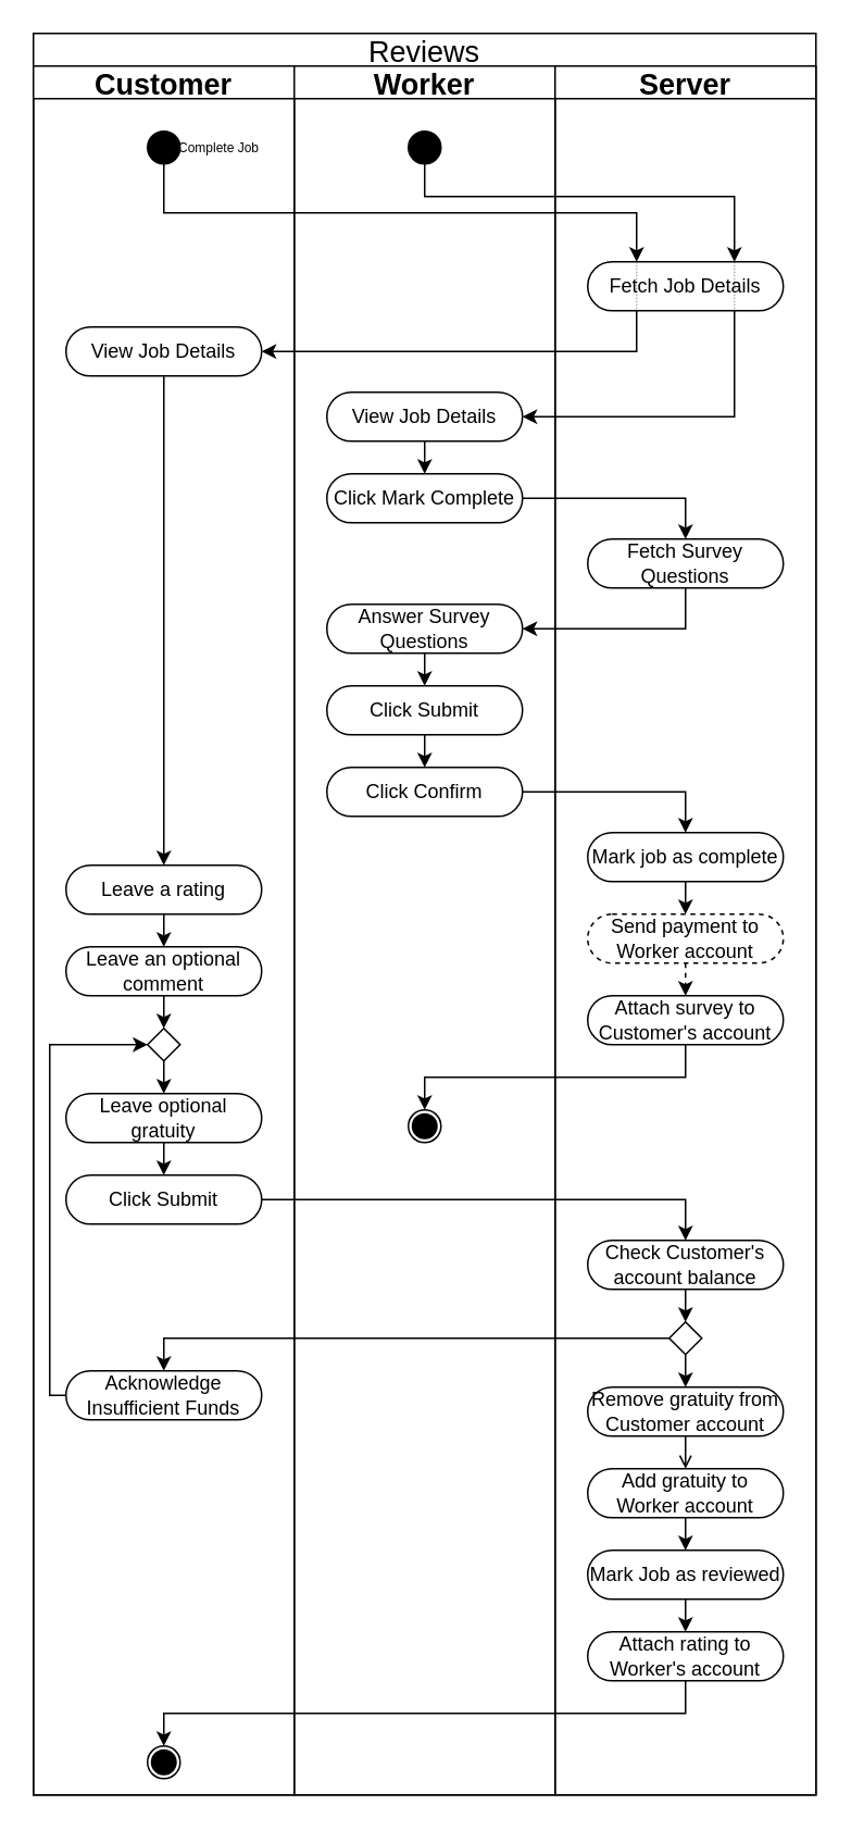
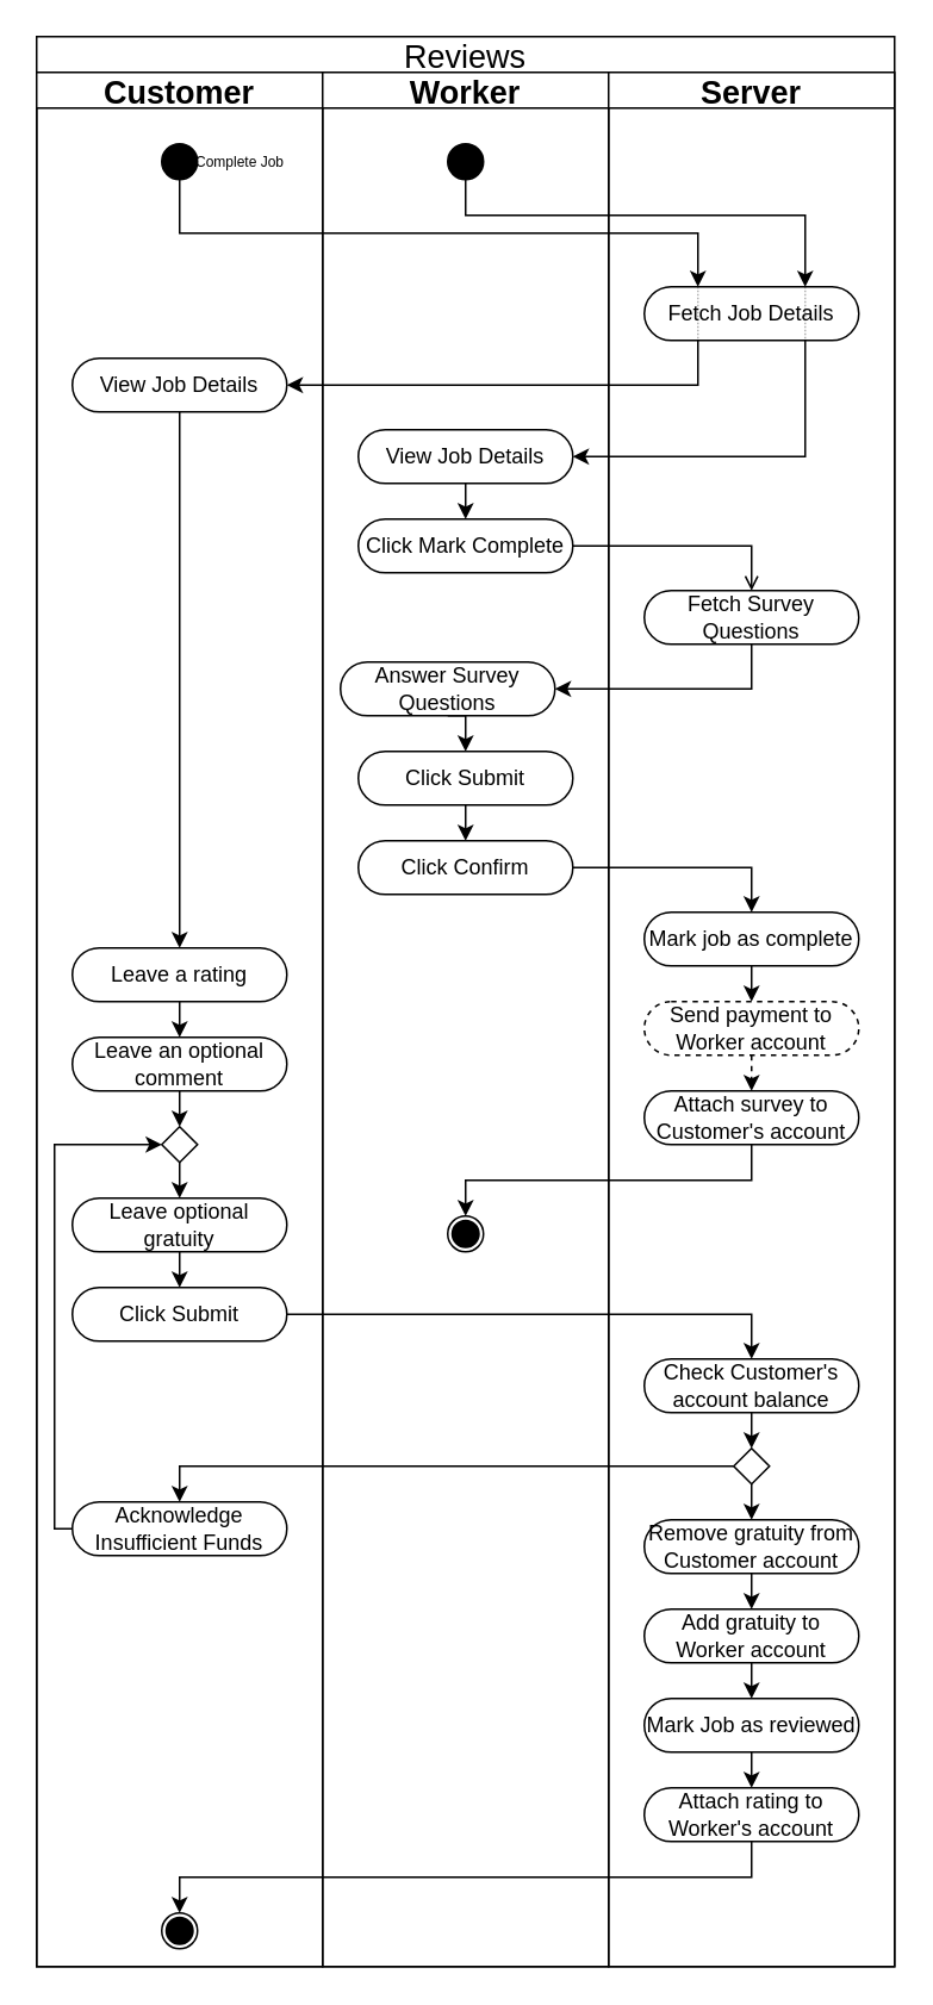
  <mxCell id="0" />
  <mxCell id="1" parent="0" />
  <mxCell id="2" value="Reviews" style="swimlane;childLayout=stackLayout;resizeParent=1;resizeParentMax=0;startSize=20;fontSize=18;fontStyle=0" parent="1" vertex="1"><mxGeometry x="20" y="20" width="480" height="1080" as="geometry" /></mxCell>
  <mxCell id="3" value="Customer" style="swimlane;startSize=20;fontSize=18;" parent="2" vertex="1"><mxGeometry y="20" width="160" height="1060" as="geometry" /></mxCell>
  <mxCell id="4" value="" style="ellipse;whiteSpace=wrap;html=1;aspect=fixed;fillColor=#000000;" parent="3" vertex="1"><mxGeometry x="70" y="40" width="20" height="20" as="geometry" /></mxCell>
  <mxCell id="5" value="Complete Job" style="text;html=1;strokeColor=none;fillColor=none;align=center;verticalAlign=middle;whiteSpace=wrap;rounded=0;fontSize=8;" vertex="1" parent="3"><mxGeometry x="84" y="35" width="60" height="30" as="geometry" /></mxCell>
  <mxCell id="6" value="View Job Details" style="rounded=1;whiteSpace=wrap;html=1;fillColor=#FFFFFF;arcSize=50;" vertex="1" parent="3"><mxGeometry x="20" y="160" width="120" height="30" as="geometry" /></mxCell>
  <mxCell id="7" value="" style="rhombus;whiteSpace=wrap;html=1;fontSize=18;fillColor=#FFFFFF;" vertex="1" parent="3"><mxGeometry x="70" y="590" width="20" height="20" as="geometry" /></mxCell>
  <mxCell id="8" value="" style="ellipse;whiteSpace=wrap;html=1;aspect=fixed;fontSize=18;fillColor=#FFFFFF;" parent="3" vertex="1"><mxGeometry x="70" y="1030" width="20" height="20" as="geometry" /></mxCell>
  <mxCell id="9" value="" style="ellipse;whiteSpace=wrap;html=1;aspect=fixed;fontSize=18;fillColor=#000000;strokeWidth=6;" parent="3" vertex="1"><mxGeometry x="75" y="1035" width="10" height="10" as="geometry" /></mxCell>
  <mxCell id="10" value="Worker" style="swimlane;startSize=20;fontSize=18;" parent="2" vertex="1"><mxGeometry x="160" y="20" width="160" height="1060" as="geometry" /></mxCell>
  <mxCell id="11" value="" style="ellipse;whiteSpace=wrap;html=1;aspect=fixed;fillColor=#000000;" parent="10" vertex="1"><mxGeometry x="70" y="40" width="20" height="20" as="geometry" /></mxCell>
  <mxCell id="12" value="View Job Details" style="rounded=1;whiteSpace=wrap;html=1;fillColor=#FFFFFF;arcSize=50;" vertex="1" parent="10"><mxGeometry x="20" y="200" width="120" height="30" as="geometry" /></mxCell>
  <mxCell id="13" value="" style="group" vertex="1" connectable="0" parent="10"><mxGeometry x="70" y="640" width="20" height="20" as="geometry" /></mxCell>
  <mxCell id="14" value="" style="ellipse;whiteSpace=wrap;html=1;aspect=fixed;fontSize=18;fillColor=#FFFFFF;" parent="13" vertex="1"><mxGeometry width="20" height="20" as="geometry" /></mxCell>
  <mxCell id="15" value="" style="ellipse;whiteSpace=wrap;html=1;aspect=fixed;fontSize=18;fillColor=#000000;strokeWidth=6;" parent="13" vertex="1"><mxGeometry x="5" y="5" width="10" height="10" as="geometry" /></mxCell>
  <mxCell id="16" value="Server" style="swimlane;startSize=20;fontSize=18;" parent="2" vertex="1"><mxGeometry x="320" y="20" width="160" height="1060" as="geometry" /></mxCell>
  <mxCell id="17" value="Fetch Job Details" style="rounded=1;whiteSpace=wrap;html=1;fillColor=#FFFFFF;arcSize=50;" vertex="1" parent="16"><mxGeometry x="20" y="120" width="120" height="30" as="geometry" /></mxCell>
  <mxCell id="18" value="Fetch Survey Questions" style="rounded=1;whiteSpace=wrap;html=1;fillColor=#FFFFFF;arcSize=50;" vertex="1" parent="16"><mxGeometry x="20" y="290" width="120" height="30" as="geometry" /></mxCell>
  <mxCell id="19" style="edgeStyle=orthogonalEdgeStyle;rounded=0;orthogonalLoop=1;jettySize=auto;html=1;exitX=0.5;exitY=1;exitDx=0;exitDy=0;entryX=0.5;entryY=0;entryDx=0;entryDy=0;" edge="1" parent="16" source="20" target="22"><mxGeometry relative="1" as="geometry" /></mxCell>
  <mxCell id="20" value="Check Customer's account balance" style="rounded=1;whiteSpace=wrap;html=1;fillColor=#FFFFFF;arcSize=50;" vertex="1" parent="16"><mxGeometry x="20" y="720" width="120" height="30" as="geometry" /></mxCell>
  <mxCell id="21" style="edgeStyle=orthogonalEdgeStyle;rounded=0;orthogonalLoop=1;jettySize=auto;html=1;exitX=0.5;exitY=1;exitDx=0;exitDy=0;entryX=0.5;entryY=0;entryDx=0;entryDy=0;" edge="1" parent="16" source="22" target="23"><mxGeometry relative="1" as="geometry" /></mxCell>
  <mxCell id="22" value="" style="rhombus;whiteSpace=wrap;html=1;fontSize=18;fillColor=#FFFFFF;" vertex="1" parent="16"><mxGeometry x="70" y="770" width="20" height="20" as="geometry" /></mxCell>
  <mxCell id="23" value="Remove gratuity from Customer account" style="rounded=1;whiteSpace=wrap;html=1;fillColor=#FFFFFF;arcSize=50;" vertex="1" parent="16"><mxGeometry x="20" y="810" width="120" height="30" as="geometry" /></mxCell>
  <mxCell id="24" style="edgeStyle=orthogonalEdgeStyle;rounded=0;orthogonalLoop=1;jettySize=auto;html=1;exitX=0.25;exitY=0;exitDx=0;exitDy=0;entryX=0.25;entryY=1;entryDx=0;entryDy=0;dashed=1;dashPattern=1 1;endArrow=none;endFill=0;jumpStyle=none;opacity=30;" edge="1" parent="16" source="17" target="17"><mxGeometry relative="1" as="geometry" /></mxCell>
  <mxCell id="25" style="edgeStyle=orthogonalEdgeStyle;rounded=0;orthogonalLoop=1;jettySize=auto;html=1;exitX=0.5;exitY=1;exitDx=0;exitDy=0;entryX=0.25;entryY=0;entryDx=0;entryDy=0;" edge="1" parent="2" source="4" target="17"><mxGeometry relative="1" as="geometry"><Array as="points"><mxPoint x="80" y="110" /><mxPoint x="370" y="110" /></Array></mxGeometry></mxCell>
  <mxCell id="26" style="edgeStyle=orthogonalEdgeStyle;rounded=0;orthogonalLoop=1;jettySize=auto;html=1;exitX=0.5;exitY=1;exitDx=0;exitDy=0;entryX=0.75;entryY=0;entryDx=0;entryDy=0;" edge="1" parent="2" source="11" target="17"><mxGeometry relative="1" as="geometry"><Array as="points"><mxPoint x="240" y="100" /><mxPoint x="430" y="100" /></Array></mxGeometry></mxCell>
  <mxCell id="27" style="edgeStyle=orthogonalEdgeStyle;rounded=0;orthogonalLoop=1;jettySize=auto;html=1;exitX=0.25;exitY=1;exitDx=0;exitDy=0;entryX=1;entryY=0.5;entryDx=0;entryDy=0;" edge="1" parent="2" source="17" target="6"><mxGeometry relative="1" as="geometry" /></mxCell>
  <mxCell id="28" style="edgeStyle=orthogonalEdgeStyle;rounded=0;orthogonalLoop=1;jettySize=auto;html=1;exitX=0.75;exitY=1;exitDx=0;exitDy=0;entryX=1;entryY=0.5;entryDx=0;entryDy=0;" edge="1" parent="2" source="17" target="12"><mxGeometry relative="1" as="geometry" /></mxCell>
- <mxCell id="29" style="edgeStyle=orthogonalEdgeStyle;rounded=0;orthogonalLoop=1;jettySize=auto;html=1;exitX=1;exitY=0.5;exitDx=0;exitDy=0;entryX=0.5;entryY=0;entryDx=0;entryDy=0;" edge="1" parent="1" source="30" target="18"><mxGeometry relative="1" as="geometry" /></mxCell>
+ <mxCell id="29" style="edgeStyle=orthogonalEdgeStyle;rounded=0;orthogonalLoop=1;jettySize=auto;html=1;exitX=1;exitY=0.5;exitDx=0;exitDy=0;entryX=0.5;entryY=0;entryDx=0;entryDy=0;endArrow=open;" edge="1" parent="1" source="30" target="18"><mxGeometry relative="1" as="geometry" /></mxCell>
  <mxCell id="30" value="Click Mark Complete" style="rounded=1;whiteSpace=wrap;html=1;fillColor=#FFFFFF;arcSize=50;" vertex="1" parent="1"><mxGeometry x="200" y="290" width="120" height="30" as="geometry" /></mxCell>
  <mxCell id="31" style="edgeStyle=orthogonalEdgeStyle;rounded=0;orthogonalLoop=1;jettySize=auto;html=1;exitX=0.5;exitY=1;exitDx=0;exitDy=0;entryX=0.5;entryY=0;entryDx=0;entryDy=0;" edge="1" parent="1" source="32" target="36"><mxGeometry relative="1" as="geometry" /></mxCell>
- <mxCell id="32" value="Answer Survey Questions" style="rounded=1;whiteSpace=wrap;html=1;fillColor=#FFFFFF;arcSize=50;" vertex="1" parent="1"><mxGeometry x="200" y="370" width="120" height="30" as="geometry" /></mxCell>
+ <mxCell id="32" value="Answer Survey Questions" style="rounded=1;whiteSpace=wrap;html=1;fillColor=#FFFFFF;arcSize=50;" vertex="1" parent="1"><mxGeometry x="190" y="370" width="120" height="30" as="geometry" /></mxCell>
  <mxCell id="33" style="edgeStyle=orthogonalEdgeStyle;rounded=0;orthogonalLoop=1;jettySize=auto;html=1;exitX=0.5;exitY=1;exitDx=0;exitDy=0;entryX=0.5;entryY=0;entryDx=0;entryDy=0;" edge="1" parent="1" source="12" target="30"><mxGeometry relative="1" as="geometry" /></mxCell>
  <mxCell id="34" style="edgeStyle=orthogonalEdgeStyle;rounded=0;orthogonalLoop=1;jettySize=auto;html=1;exitX=0.5;exitY=1;exitDx=0;exitDy=0;entryX=1;entryY=0.5;entryDx=0;entryDy=0;" edge="1" parent="1" source="18" target="32"><mxGeometry relative="1" as="geometry" /></mxCell>
  <mxCell id="35" style="edgeStyle=orthogonalEdgeStyle;rounded=0;orthogonalLoop=1;jettySize=auto;html=1;exitX=0.5;exitY=1;exitDx=0;exitDy=0;entryX=0.5;entryY=0;entryDx=0;entryDy=0;" edge="1" parent="1" source="36" target="38"><mxGeometry relative="1" as="geometry" /></mxCell>
  <mxCell id="36" value="Click Submit" style="rounded=1;whiteSpace=wrap;html=1;fillColor=#FFFFFF;arcSize=50;" vertex="1" parent="1"><mxGeometry x="200" y="420" width="120" height="30" as="geometry" /></mxCell>
  <mxCell id="37" style="edgeStyle=orthogonalEdgeStyle;rounded=0;orthogonalLoop=1;jettySize=auto;html=1;exitX=1;exitY=0.5;exitDx=0;exitDy=0;entryX=0.5;entryY=0;entryDx=0;entryDy=0;" edge="1" parent="1" source="38" target="48"><mxGeometry relative="1" as="geometry" /></mxCell>
  <mxCell id="38" value="Click Confirm" style="rounded=1;whiteSpace=wrap;html=1;fillColor=#FFFFFF;arcSize=50;" vertex="1" parent="1"><mxGeometry x="200" y="470" width="120" height="30" as="geometry" /></mxCell>
  <mxCell id="39" style="edgeStyle=orthogonalEdgeStyle;rounded=0;orthogonalLoop=1;jettySize=auto;html=1;exitX=0.5;exitY=1;exitDx=0;exitDy=0;entryX=0.5;entryY=0;entryDx=0;entryDy=0;" edge="1" parent="1" source="40" target="42"><mxGeometry relative="1" as="geometry" /></mxCell>
  <mxCell id="40" value="Leave a rating" style="rounded=1;whiteSpace=wrap;html=1;fillColor=#FFFFFF;arcSize=50;" vertex="1" parent="1"><mxGeometry x="40" y="530" width="120" height="30" as="geometry" /></mxCell>
  <mxCell id="41" style="edgeStyle=orthogonalEdgeStyle;rounded=0;orthogonalLoop=1;jettySize=auto;html=1;exitX=0.5;exitY=1;exitDx=0;exitDy=0;entryX=0.5;entryY=0;entryDx=0;entryDy=0;" edge="1" parent="1" source="42" target="7"><mxGeometry relative="1" as="geometry" /></mxCell>
  <mxCell id="42" value="Leave an optional comment" style="rounded=1;whiteSpace=wrap;html=1;fillColor=#FFFFFF;arcSize=50;" vertex="1" parent="1"><mxGeometry x="40" y="580" width="120" height="30" as="geometry" /></mxCell>
  <mxCell id="43" style="edgeStyle=orthogonalEdgeStyle;rounded=0;orthogonalLoop=1;jettySize=auto;html=1;exitX=0.5;exitY=1;exitDx=0;exitDy=0;entryX=0.5;entryY=0;entryDx=0;entryDy=0;" edge="1" parent="1" source="44" target="54"><mxGeometry relative="1" as="geometry" /></mxCell>
  <mxCell id="44" value="Leave optional gratuity" style="rounded=1;whiteSpace=wrap;html=1;fillColor=#FFFFFF;arcSize=50;" vertex="1" parent="1"><mxGeometry x="40" y="670" width="120" height="30" as="geometry" /></mxCell>
  <mxCell id="45" style="edgeStyle=orthogonalEdgeStyle;rounded=0;orthogonalLoop=1;jettySize=auto;html=1;exitX=0.5;exitY=1;exitDx=0;exitDy=0;entryX=0.5;entryY=0;entryDx=0;entryDy=0;" edge="1" parent="1" source="6" target="40"><mxGeometry relative="1" as="geometry" /></mxCell>
  <mxCell id="46" style="edgeStyle=orthogonalEdgeStyle;rounded=0;orthogonalLoop=1;jettySize=auto;html=1;exitX=0.5;exitY=1;exitDx=0;exitDy=0;entryX=0.5;entryY=0;entryDx=0;entryDy=0;" edge="1" parent="1" source="7" target="44"><mxGeometry relative="1" as="geometry" /></mxCell>
  <mxCell id="47" style="edgeStyle=orthogonalEdgeStyle;rounded=0;orthogonalLoop=1;jettySize=auto;html=1;exitX=0.5;exitY=1;exitDx=0;exitDy=0;entryX=0.5;entryY=0;entryDx=0;entryDy=0;" edge="1" parent="1" source="48" target="50"><mxGeometry relative="1" as="geometry" /></mxCell>
  <mxCell id="48" value="Mark job as complete" style="rounded=1;whiteSpace=wrap;html=1;fillColor=#FFFFFF;arcSize=50;" vertex="1" parent="1"><mxGeometry x="360" y="510" width="120" height="30" as="geometry" /></mxCell>
  <mxCell id="49" style="edgeStyle=orthogonalEdgeStyle;rounded=0;orthogonalLoop=1;jettySize=auto;html=1;exitX=0.5;exitY=1;exitDx=0;exitDy=0;entryX=0.5;entryY=0;entryDx=0;entryDy=0;dashed=1;" edge="1" parent="1" source="50" target="52"><mxGeometry relative="1" as="geometry" /></mxCell>
  <mxCell id="50" value="Send payment to Worker account" style="rounded=1;whiteSpace=wrap;html=1;fillColor=#FFFFFF;arcSize=50;dashed=1;" vertex="1" parent="1"><mxGeometry x="360" y="560" width="120" height="30" as="geometry" /></mxCell>
  <mxCell id="51" style="edgeStyle=orthogonalEdgeStyle;rounded=0;orthogonalLoop=1;jettySize=auto;html=1;exitX=0.5;exitY=1;exitDx=0;exitDy=0;entryX=0.5;entryY=0;entryDx=0;entryDy=0;" edge="1" parent="1" source="52" target="14"><mxGeometry relative="1" as="geometry"><mxPoint x="290" y="650" as="targetPoint" /></mxGeometry></mxCell>
  <mxCell id="52" value="Attach survey to Customer's account" style="rounded=1;whiteSpace=wrap;html=1;fillColor=#FFFFFF;arcSize=50;" vertex="1" parent="1"><mxGeometry x="360" y="610" width="120" height="30" as="geometry" /></mxCell>
  <mxCell id="53" style="edgeStyle=orthogonalEdgeStyle;rounded=0;orthogonalLoop=1;jettySize=auto;html=1;exitX=1;exitY=0.5;exitDx=0;exitDy=0;entryX=0.5;entryY=0;entryDx=0;entryDy=0;" edge="1" parent="1" source="54" target="20"><mxGeometry relative="1" as="geometry" /></mxCell>
  <mxCell id="54" value="Click Submit" style="rounded=1;whiteSpace=wrap;html=1;fillColor=#FFFFFF;arcSize=50;" vertex="1" parent="1"><mxGeometry x="40" y="720" width="120" height="30" as="geometry" /></mxCell>
  <mxCell id="55" style="edgeStyle=orthogonalEdgeStyle;rounded=0;orthogonalLoop=1;jettySize=auto;html=1;exitX=0;exitY=0.5;exitDx=0;exitDy=0;entryX=0;entryY=0.5;entryDx=0;entryDy=0;" edge="1" parent="1" source="56" target="7"><mxGeometry relative="1" as="geometry"><Array as="points"><mxPoint x="30" y="855" /><mxPoint x="30" y="640" /></Array></mxGeometry></mxCell>
  <mxCell id="56" value="Acknowledge Insufficient Funds" style="rounded=1;whiteSpace=wrap;html=1;fillColor=#FFFFFF;arcSize=50;" vertex="1" parent="1"><mxGeometry x="40" y="840" width="120" height="30" as="geometry" /></mxCell>
  <mxCell id="57" style="edgeStyle=orthogonalEdgeStyle;rounded=0;orthogonalLoop=1;jettySize=auto;html=1;exitX=0;exitY=0.5;exitDx=0;exitDy=0;entryX=0.5;entryY=0;entryDx=0;entryDy=0;" edge="1" parent="1" source="22" target="56"><mxGeometry relative="1" as="geometry" /></mxCell>
  <mxCell id="58" style="edgeStyle=orthogonalEdgeStyle;rounded=0;orthogonalLoop=1;jettySize=auto;html=1;exitX=0.5;exitY=1;exitDx=0;exitDy=0;entryX=0.5;entryY=0;entryDx=0;entryDy=0;" edge="1" parent="1" source="59" target="62"><mxGeometry relative="1" as="geometry" /></mxCell>
  <mxCell id="59" value="Add gratuity to Worker account" style="rounded=1;whiteSpace=wrap;html=1;fillColor=#FFFFFF;arcSize=50;" vertex="1" parent="1"><mxGeometry x="360" y="900" width="120" height="30" as="geometry" /></mxCell>
- <mxCell id="60" style="edgeStyle=orthogonalEdgeStyle;rounded=0;orthogonalLoop=1;jettySize=auto;html=1;exitX=0.5;exitY=1;exitDx=0;exitDy=0;entryX=0.5;entryY=0;entryDx=0;entryDy=0;endArrow=open;" edge="1" parent="1" source="23" target="59"><mxGeometry relative="1" as="geometry" /></mxCell>
+ <mxCell id="60" style="edgeStyle=orthogonalEdgeStyle;rounded=0;orthogonalLoop=1;jettySize=auto;html=1;exitX=0.5;exitY=1;exitDx=0;exitDy=0;entryX=0.5;entryY=0;entryDx=0;entryDy=0;" edge="1" parent="1" source="23" target="59"><mxGeometry relative="1" as="geometry" /></mxCell>
  <mxCell id="61" style="edgeStyle=orthogonalEdgeStyle;rounded=0;orthogonalLoop=1;jettySize=auto;html=1;exitX=0.5;exitY=1;exitDx=0;exitDy=0;entryX=0.5;entryY=0;entryDx=0;entryDy=0;" edge="1" parent="1" source="62" target="64"><mxGeometry relative="1" as="geometry" /></mxCell>
  <mxCell id="62" value="Mark Job as reviewed" style="rounded=1;whiteSpace=wrap;html=1;fillColor=#FFFFFF;arcSize=50;" vertex="1" parent="1"><mxGeometry x="360" y="950" width="120" height="30" as="geometry" /></mxCell>
  <mxCell id="63" style="edgeStyle=orthogonalEdgeStyle;rounded=0;orthogonalLoop=1;jettySize=auto;html=1;exitX=0.5;exitY=1;exitDx=0;exitDy=0;entryX=0.5;entryY=0;entryDx=0;entryDy=0;" edge="1" parent="1" source="64" target="8"><mxGeometry relative="1" as="geometry" /></mxCell>
  <mxCell id="64" value="Attach rating to Worker's account" style="rounded=1;whiteSpace=wrap;html=1;fillColor=#FFFFFF;arcSize=50;" vertex="1" parent="1"><mxGeometry x="360" y="1000" width="120" height="30" as="geometry" /></mxCell>
  <mxCell id="65" style="edgeStyle=orthogonalEdgeStyle;rounded=0;orthogonalLoop=1;jettySize=auto;html=1;exitX=0.25;exitY=0;exitDx=0;exitDy=0;entryX=0.25;entryY=1;entryDx=0;entryDy=0;dashed=1;dashPattern=1 1;endArrow=none;endFill=0;jumpStyle=none;opacity=30;" edge="1" parent="1"><mxGeometry relative="1" as="geometry"><mxPoint x="450" y="160" as="sourcePoint" /><mxPoint x="450" y="190" as="targetPoint" /></mxGeometry></mxCell>
